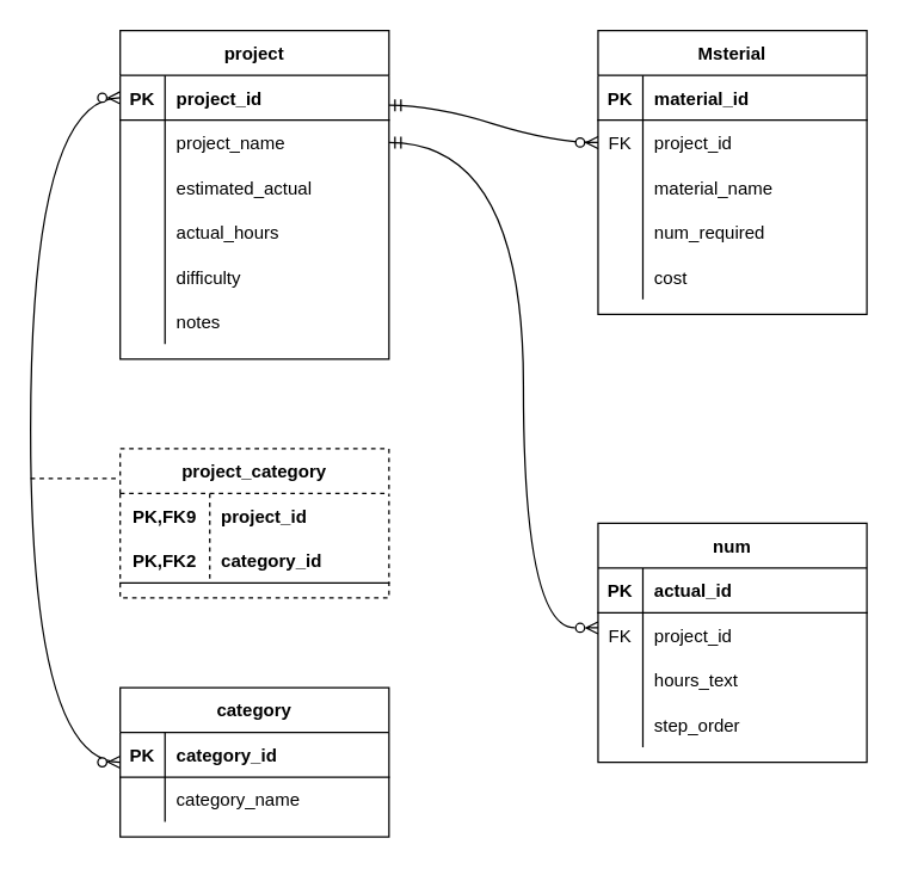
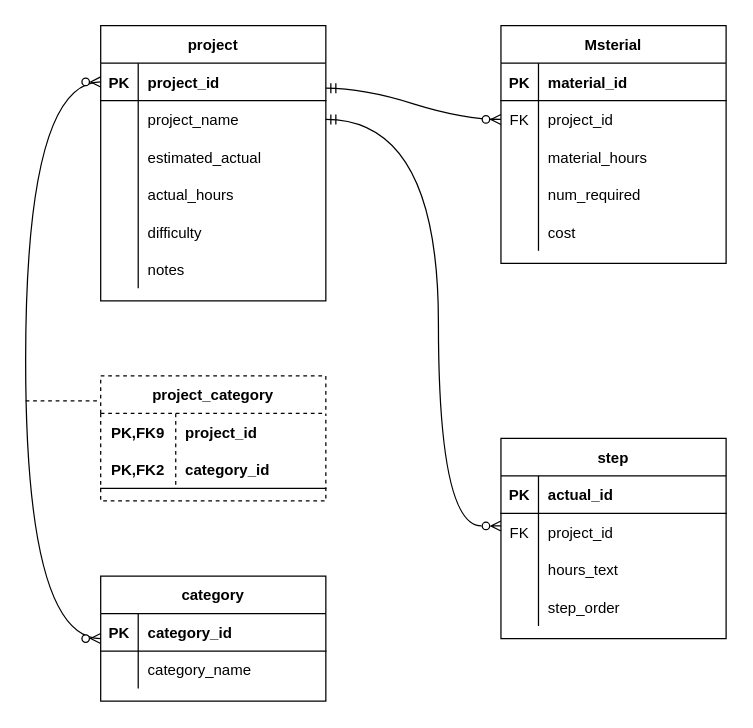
  <mxCell id="0" />
  <mxCell id="1" parent="0" />
  <mxCell id="2" value="" style="edgeStyle=orthogonalEdgeStyle;curved=1;rounded=0;orthogonalLoop=1;jettySize=auto;html=1;exitX=1;exitY=0.5;exitDx=0;exitDy=0;startArrow=ERmandOne;startFill=0;endArrow=ERzeroToMany;endFill=0;" parent="1" source="7" target="38" edge="1"><mxGeometry relative="1" as="geometry"><Array as="points"><mxPoint x="350" y="95" /><mxPoint x="350" y="420" /></Array></mxGeometry></mxCell>
  <mxCell id="3" value="project" style="shape=table;startSize=30;container=1;collapsible=1;childLayout=tableLayout;fixedRows=1;rowLines=0;fontStyle=1;align=center;resizeLast=1;" parent="1" vertex="1"><mxGeometry x="80" y="20" width="180" height="220" as="geometry" /></mxCell>
  <mxCell id="4" value="" style="shape=tableRow;horizontal=0;startSize=0;swimlaneHead=0;swimlaneBody=0;fillColor=none;collapsible=0;dropTarget=0;points=[[0,0.5],[1,0.5]];portConstraint=eastwest;top=0;left=0;right=0;bottom=1;" parent="3" vertex="1"><mxGeometry y="30" width="180" height="30" as="geometry" /></mxCell>
  <mxCell id="5" value="PK" style="shape=partialRectangle;connectable=0;fillColor=none;top=0;left=0;bottom=0;right=0;fontStyle=1;overflow=hidden;" parent="4" vertex="1"><mxGeometry width="30" height="30" as="geometry"><mxRectangle width="30" height="30" as="alternateBounds" /></mxGeometry></mxCell>
  <mxCell id="6" value="project_id" style="shape=partialRectangle;connectable=0;fillColor=none;top=0;left=0;bottom=0;right=0;align=left;spacingLeft=6;fontStyle=1;overflow=hidden;" parent="4" vertex="1"><mxGeometry x="30" width="150" height="30" as="geometry"><mxRectangle width="150" height="30" as="alternateBounds" /></mxGeometry></mxCell>
  <mxCell id="7" value="" style="shape=tableRow;horizontal=0;startSize=0;swimlaneHead=0;swimlaneBody=0;fillColor=none;collapsible=0;dropTarget=0;points=[[0,0.5],[1,0.5]];portConstraint=eastwest;top=0;left=0;right=0;bottom=0;" parent="3" vertex="1"><mxGeometry y="60" width="180" height="30" as="geometry" /></mxCell>
  <mxCell id="8" value="" style="shape=partialRectangle;connectable=0;fillColor=none;top=0;left=0;bottom=0;right=0;editable=1;overflow=hidden;" parent="7" vertex="1"><mxGeometry width="30" height="30" as="geometry"><mxRectangle width="30" height="30" as="alternateBounds" /></mxGeometry></mxCell>
  <mxCell id="9" value="project_name" style="shape=partialRectangle;connectable=0;fillColor=none;top=0;left=0;bottom=0;right=0;align=left;spacingLeft=6;overflow=hidden;" parent="7" vertex="1"><mxGeometry x="30" width="150" height="30" as="geometry"><mxRectangle width="150" height="30" as="alternateBounds" /></mxGeometry></mxCell>
  <mxCell id="10" value="" style="shape=tableRow;horizontal=0;startSize=0;swimlaneHead=0;swimlaneBody=0;fillColor=none;collapsible=0;dropTarget=0;points=[[0,0.5],[1,0.5]];portConstraint=eastwest;top=0;left=0;right=0;bottom=0;" parent="3" vertex="1"><mxGeometry y="90" width="180" height="30" as="geometry" /></mxCell>
  <mxCell id="11" value="" style="shape=partialRectangle;connectable=0;fillColor=none;top=0;left=0;bottom=0;right=0;editable=1;overflow=hidden;" parent="10" vertex="1"><mxGeometry width="30" height="30" as="geometry"><mxRectangle width="30" height="30" as="alternateBounds" /></mxGeometry></mxCell>
  <mxCell id="12" value="estimated_actual" style="shape=partialRectangle;connectable=0;fillColor=none;top=0;left=0;bottom=0;right=0;align=left;spacingLeft=6;overflow=hidden;" parent="10" vertex="1"><mxGeometry x="30" width="150" height="30" as="geometry"><mxRectangle width="150" height="30" as="alternateBounds" /></mxGeometry></mxCell>
  <mxCell id="13" value="" style="shape=tableRow;horizontal=0;startSize=0;swimlaneHead=0;swimlaneBody=0;fillColor=none;collapsible=0;dropTarget=0;points=[[0,0.5],[1,0.5]];portConstraint=eastwest;top=0;left=0;right=0;bottom=0;" parent="3" vertex="1"><mxGeometry y="120" width="180" height="30" as="geometry" /></mxCell>
  <mxCell id="14" value="" style="shape=partialRectangle;connectable=0;fillColor=none;top=0;left=0;bottom=0;right=0;editable=1;overflow=hidden;" parent="13" vertex="1"><mxGeometry width="30" height="30" as="geometry"><mxRectangle width="30" height="30" as="alternateBounds" /></mxGeometry></mxCell>
  <mxCell id="15" value="actual_hours" style="shape=partialRectangle;connectable=0;fillColor=none;top=0;left=0;bottom=0;right=0;align=left;spacingLeft=6;overflow=hidden;" parent="13" vertex="1"><mxGeometry x="30" width="150" height="30" as="geometry"><mxRectangle width="150" height="30" as="alternateBounds" /></mxGeometry></mxCell>
  <mxCell id="16" style="shape=tableRow;horizontal=0;startSize=0;swimlaneHead=0;swimlaneBody=0;fillColor=none;collapsible=0;dropTarget=0;points=[[0,0.5],[1,0.5]];portConstraint=eastwest;top=0;left=0;right=0;bottom=0;" parent="3" vertex="1"><mxGeometry y="150" width="180" height="30" as="geometry" /></mxCell>
  <mxCell id="17" style="shape=partialRectangle;connectable=0;fillColor=none;top=0;left=0;bottom=0;right=0;editable=1;overflow=hidden;" parent="16" vertex="1"><mxGeometry width="30" height="30" as="geometry"><mxRectangle width="30" height="30" as="alternateBounds" /></mxGeometry></mxCell>
  <mxCell id="18" value="difficulty" style="shape=partialRectangle;connectable=0;fillColor=none;top=0;left=0;bottom=0;right=0;align=left;spacingLeft=6;overflow=hidden;" parent="16" vertex="1"><mxGeometry x="30" width="150" height="30" as="geometry"><mxRectangle width="150" height="30" as="alternateBounds" /></mxGeometry></mxCell>
  <mxCell id="19" style="shape=tableRow;horizontal=0;startSize=0;swimlaneHead=0;swimlaneBody=0;fillColor=none;collapsible=0;dropTarget=0;points=[[0,0.5],[1,0.5]];portConstraint=eastwest;top=0;left=0;right=0;bottom=0;" parent="3" vertex="1"><mxGeometry y="180" width="180" height="30" as="geometry" /></mxCell>
  <mxCell id="20" style="shape=partialRectangle;connectable=0;fillColor=none;top=0;left=0;bottom=0;right=0;editable=1;overflow=hidden;" parent="19" vertex="1"><mxGeometry width="30" height="30" as="geometry"><mxRectangle width="30" height="30" as="alternateBounds" /></mxGeometry></mxCell>
  <mxCell id="21" value="notes" style="shape=partialRectangle;connectable=0;fillColor=none;top=0;left=0;bottom=0;right=0;align=left;spacingLeft=6;overflow=hidden;" parent="19" vertex="1"><mxGeometry x="30" width="150" height="30" as="geometry"><mxRectangle width="150" height="30" as="alternateBounds" /></mxGeometry></mxCell>
  <mxCell id="22" value="Msterial" style="shape=table;startSize=30;container=1;collapsible=1;childLayout=tableLayout;fixedRows=1;rowLines=0;fontStyle=1;align=center;resizeLast=1;" parent="1" vertex="1"><mxGeometry x="400" y="20" width="180" height="190" as="geometry" /></mxCell>
  <mxCell id="23" value="" style="shape=tableRow;horizontal=0;startSize=0;swimlaneHead=0;swimlaneBody=0;fillColor=none;collapsible=0;dropTarget=0;points=[[0,0.5],[1,0.5]];portConstraint=eastwest;top=0;left=0;right=0;bottom=1;" parent="22" vertex="1"><mxGeometry y="30" width="180" height="30" as="geometry" /></mxCell>
  <mxCell id="24" value="PK" style="shape=partialRectangle;connectable=0;fillColor=none;top=0;left=0;bottom=0;right=0;fontStyle=1;overflow=hidden;" parent="23" vertex="1"><mxGeometry width="30" height="30" as="geometry"><mxRectangle width="30" height="30" as="alternateBounds" /></mxGeometry></mxCell>
  <mxCell id="25" value="material_id" style="shape=partialRectangle;connectable=0;fillColor=none;top=0;left=0;bottom=0;right=0;align=left;spacingLeft=6;fontStyle=1;overflow=hidden;" parent="23" vertex="1"><mxGeometry x="30" width="150" height="30" as="geometry"><mxRectangle width="150" height="30" as="alternateBounds" /></mxGeometry></mxCell>
  <mxCell id="26" value="" style="shape=tableRow;horizontal=0;startSize=0;swimlaneHead=0;swimlaneBody=0;fillColor=none;collapsible=0;dropTarget=0;points=[[0,0.5],[1,0.5]];portConstraint=eastwest;top=0;left=0;right=0;bottom=0;" parent="22" vertex="1"><mxGeometry y="60" width="180" height="30" as="geometry" /></mxCell>
  <mxCell id="27" value="FK" style="shape=partialRectangle;connectable=0;fillColor=none;top=0;left=0;bottom=0;right=0;editable=1;overflow=hidden;" parent="26" vertex="1"><mxGeometry width="30" height="30" as="geometry"><mxRectangle width="30" height="30" as="alternateBounds" /></mxGeometry></mxCell>
  <mxCell id="28" value="project_id" style="shape=partialRectangle;connectable=0;fillColor=none;top=0;left=0;bottom=0;right=0;align=left;spacingLeft=6;overflow=hidden;" parent="26" vertex="1"><mxGeometry x="30" width="150" height="30" as="geometry"><mxRectangle width="150" height="30" as="alternateBounds" /></mxGeometry></mxCell>
  <mxCell id="29" value="" style="shape=tableRow;horizontal=0;startSize=0;swimlaneHead=0;swimlaneBody=0;fillColor=none;collapsible=0;dropTarget=0;points=[[0,0.5],[1,0.5]];portConstraint=eastwest;top=0;left=0;right=0;bottom=0;" parent="22" vertex="1"><mxGeometry y="90" width="180" height="30" as="geometry" /></mxCell>
  <mxCell id="30" value="" style="shape=partialRectangle;connectable=0;fillColor=none;top=0;left=0;bottom=0;right=0;editable=1;overflow=hidden;" parent="29" vertex="1"><mxGeometry width="30" height="30" as="geometry"><mxRectangle width="30" height="30" as="alternateBounds" /></mxGeometry></mxCell>
- <mxCell id="31" value="material_name" style="shape=partialRectangle;connectable=0;fillColor=none;top=0;left=0;bottom=0;right=0;align=left;spacingLeft=6;overflow=hidden;" parent="29" vertex="1"><mxGeometry x="30" width="150" height="30" as="geometry"><mxRectangle width="150" height="30" as="alternateBounds" /></mxGeometry></mxCell>
+ <mxCell id="31" value="material_hours" style="shape=partialRectangle;connectable=0;fillColor=none;top=0;left=0;bottom=0;right=0;align=left;spacingLeft=6;overflow=hidden;" parent="29" vertex="1"><mxGeometry x="30" width="150" height="30" as="geometry"><mxRectangle width="150" height="30" as="alternateBounds" /></mxGeometry></mxCell>
  <mxCell id="32" value="" style="shape=tableRow;horizontal=0;startSize=0;swimlaneHead=0;swimlaneBody=0;fillColor=none;collapsible=0;dropTarget=0;points=[[0,0.5],[1,0.5]];portConstraint=eastwest;top=0;left=0;right=0;bottom=0;" parent="22" vertex="1"><mxGeometry y="120" width="180" height="30" as="geometry" /></mxCell>
  <mxCell id="33" value="" style="shape=partialRectangle;connectable=0;fillColor=none;top=0;left=0;bottom=0;right=0;editable=1;overflow=hidden;" parent="32" vertex="1"><mxGeometry width="30" height="30" as="geometry"><mxRectangle width="30" height="30" as="alternateBounds" /></mxGeometry></mxCell>
  <mxCell id="34" value="num_required" style="shape=partialRectangle;connectable=0;fillColor=none;top=0;left=0;bottom=0;right=0;align=left;spacingLeft=6;overflow=hidden;" parent="32" vertex="1"><mxGeometry x="30" width="150" height="30" as="geometry"><mxRectangle width="150" height="30" as="alternateBounds" /></mxGeometry></mxCell>
  <mxCell id="35" style="shape=tableRow;horizontal=0;startSize=0;swimlaneHead=0;swimlaneBody=0;fillColor=none;collapsible=0;dropTarget=0;points=[[0,0.5],[1,0.5]];portConstraint=eastwest;top=0;left=0;right=0;bottom=0;" parent="22" vertex="1"><mxGeometry y="150" width="180" height="30" as="geometry" /></mxCell>
  <mxCell id="36" style="shape=partialRectangle;connectable=0;fillColor=none;top=0;left=0;bottom=0;right=0;editable=1;overflow=hidden;" parent="35" vertex="1"><mxGeometry width="30" height="30" as="geometry"><mxRectangle width="30" height="30" as="alternateBounds" /></mxGeometry></mxCell>
  <mxCell id="37" value="cost" style="shape=partialRectangle;connectable=0;fillColor=none;top=0;left=0;bottom=0;right=0;align=left;spacingLeft=6;overflow=hidden;" parent="35" vertex="1"><mxGeometry x="30" width="150" height="30" as="geometry"><mxRectangle width="150" height="30" as="alternateBounds" /></mxGeometry></mxCell>
- <mxCell id="38" value="num" style="shape=table;startSize=30;container=1;collapsible=1;childLayout=tableLayout;fixedRows=1;rowLines=0;fontStyle=1;align=center;resizeLast=1;" parent="1" vertex="1"><mxGeometry x="400" y="350" width="180" height="160" as="geometry" /></mxCell>
+ <mxCell id="38" value="step" style="shape=table;startSize=30;container=1;collapsible=1;childLayout=tableLayout;fixedRows=1;rowLines=0;fontStyle=1;align=center;resizeLast=1;" parent="1" vertex="1"><mxGeometry x="400" y="350" width="180" height="160" as="geometry" /></mxCell>
  <mxCell id="39" value="" style="shape=tableRow;horizontal=0;startSize=0;swimlaneHead=0;swimlaneBody=0;fillColor=none;collapsible=0;dropTarget=0;points=[[0,0.5],[1,0.5]];portConstraint=eastwest;top=0;left=0;right=0;bottom=1;" parent="38" vertex="1"><mxGeometry y="30" width="180" height="30" as="geometry" /></mxCell>
  <mxCell id="40" value="PK" style="shape=partialRectangle;connectable=0;fillColor=none;top=0;left=0;bottom=0;right=0;fontStyle=1;overflow=hidden;" parent="39" vertex="1"><mxGeometry width="30" height="30" as="geometry"><mxRectangle width="30" height="30" as="alternateBounds" /></mxGeometry></mxCell>
  <mxCell id="41" value="actual_id" style="shape=partialRectangle;connectable=0;fillColor=none;top=0;left=0;bottom=0;right=0;align=left;spacingLeft=6;fontStyle=1;overflow=hidden;" parent="39" vertex="1"><mxGeometry x="30" width="150" height="30" as="geometry"><mxRectangle width="150" height="30" as="alternateBounds" /></mxGeometry></mxCell>
  <mxCell id="42" value="" style="shape=tableRow;horizontal=0;startSize=0;swimlaneHead=0;swimlaneBody=0;fillColor=none;collapsible=0;dropTarget=0;points=[[0,0.5],[1,0.5]];portConstraint=eastwest;top=0;left=0;right=0;bottom=0;" parent="38" vertex="1"><mxGeometry y="60" width="180" height="30" as="geometry" /></mxCell>
  <mxCell id="43" value="FK" style="shape=partialRectangle;connectable=0;fillColor=none;top=0;left=0;bottom=0;right=0;editable=1;overflow=hidden;" parent="42" vertex="1"><mxGeometry width="30" height="30" as="geometry"><mxRectangle width="30" height="30" as="alternateBounds" /></mxGeometry></mxCell>
  <mxCell id="44" value="project_id" style="shape=partialRectangle;connectable=0;fillColor=none;top=0;left=0;bottom=0;right=0;align=left;spacingLeft=6;overflow=hidden;" parent="42" vertex="1"><mxGeometry x="30" width="150" height="30" as="geometry"><mxRectangle width="150" height="30" as="alternateBounds" /></mxGeometry></mxCell>
  <mxCell id="45" value="" style="shape=tableRow;horizontal=0;startSize=0;swimlaneHead=0;swimlaneBody=0;fillColor=none;collapsible=0;dropTarget=0;points=[[0,0.5],[1,0.5]];portConstraint=eastwest;top=0;left=0;right=0;bottom=0;" parent="38" vertex="1"><mxGeometry y="90" width="180" height="30" as="geometry" /></mxCell>
  <mxCell id="46" value="" style="shape=partialRectangle;connectable=0;fillColor=none;top=0;left=0;bottom=0;right=0;editable=1;overflow=hidden;" parent="45" vertex="1"><mxGeometry width="30" height="30" as="geometry"><mxRectangle width="30" height="30" as="alternateBounds" /></mxGeometry></mxCell>
  <mxCell id="47" value="hours_text" style="shape=partialRectangle;connectable=0;fillColor=none;top=0;left=0;bottom=0;right=0;align=left;spacingLeft=6;overflow=hidden;" parent="45" vertex="1"><mxGeometry x="30" width="150" height="30" as="geometry"><mxRectangle width="150" height="30" as="alternateBounds" /></mxGeometry></mxCell>
  <mxCell id="48" value="" style="shape=tableRow;horizontal=0;startSize=0;swimlaneHead=0;swimlaneBody=0;fillColor=none;collapsible=0;dropTarget=0;points=[[0,0.5],[1,0.5]];portConstraint=eastwest;top=0;left=0;right=0;bottom=0;" parent="38" vertex="1"><mxGeometry y="120" width="180" height="30" as="geometry" /></mxCell>
  <mxCell id="49" value="" style="shape=partialRectangle;connectable=0;fillColor=none;top=0;left=0;bottom=0;right=0;editable=1;overflow=hidden;" parent="48" vertex="1"><mxGeometry width="30" height="30" as="geometry"><mxRectangle width="30" height="30" as="alternateBounds" /></mxGeometry></mxCell>
  <mxCell id="50" value="step_order" style="shape=partialRectangle;connectable=0;fillColor=none;top=0;left=0;bottom=0;right=0;align=left;spacingLeft=6;overflow=hidden;" parent="48" vertex="1"><mxGeometry x="30" width="150" height="30" as="geometry"><mxRectangle width="150" height="30" as="alternateBounds" /></mxGeometry></mxCell>
  <mxCell id="51" value="category" style="shape=table;startSize=30;container=1;collapsible=1;childLayout=tableLayout;fixedRows=1;rowLines=0;fontStyle=1;align=center;resizeLast=1;" parent="1" vertex="1"><mxGeometry x="80" y="460" width="180" height="100" as="geometry" /></mxCell>
  <mxCell id="52" value="" style="shape=tableRow;horizontal=0;startSize=0;swimlaneHead=0;swimlaneBody=0;fillColor=none;collapsible=0;dropTarget=0;points=[[0,0.5],[1,0.5]];portConstraint=eastwest;top=0;left=0;right=0;bottom=1;" parent="51" vertex="1"><mxGeometry y="30" width="180" height="30" as="geometry" /></mxCell>
  <mxCell id="53" value="PK" style="shape=partialRectangle;connectable=0;fillColor=none;top=0;left=0;bottom=0;right=0;fontStyle=1;overflow=hidden;" parent="52" vertex="1"><mxGeometry width="30" height="30" as="geometry"><mxRectangle width="30" height="30" as="alternateBounds" /></mxGeometry></mxCell>
  <mxCell id="54" value="category_id" style="shape=partialRectangle;connectable=0;fillColor=none;top=0;left=0;bottom=0;right=0;align=left;spacingLeft=6;fontStyle=1;overflow=hidden;" parent="52" vertex="1"><mxGeometry x="30" width="150" height="30" as="geometry"><mxRectangle width="150" height="30" as="alternateBounds" /></mxGeometry></mxCell>
  <mxCell id="55" value="" style="shape=tableRow;horizontal=0;startSize=0;swimlaneHead=0;swimlaneBody=0;fillColor=none;collapsible=0;dropTarget=0;points=[[0,0.5],[1,0.5]];portConstraint=eastwest;top=0;left=0;right=0;bottom=0;" parent="51" vertex="1"><mxGeometry y="60" width="180" height="30" as="geometry" /></mxCell>
  <mxCell id="56" value="" style="shape=partialRectangle;connectable=0;fillColor=none;top=0;left=0;bottom=0;right=0;editable=1;overflow=hidden;" parent="55" vertex="1"><mxGeometry width="30" height="30" as="geometry"><mxRectangle width="30" height="30" as="alternateBounds" /></mxGeometry></mxCell>
  <mxCell id="57" value="category_name" style="shape=partialRectangle;connectable=0;fillColor=none;top=0;left=0;bottom=0;right=0;align=left;spacingLeft=6;overflow=hidden;" parent="55" vertex="1"><mxGeometry x="30" width="150" height="30" as="geometry"><mxRectangle width="150" height="30" as="alternateBounds" /></mxGeometry></mxCell>
  <mxCell id="58" value="project_category" style="shape=table;startSize=30;container=1;collapsible=1;childLayout=tableLayout;fixedRows=1;rowLines=0;fontStyle=1;align=center;resizeLast=1;dashed=1;" parent="1" vertex="1"><mxGeometry x="80" y="300" width="180" height="100" as="geometry" /></mxCell>
  <mxCell id="59" value="" style="shape=tableRow;horizontal=0;startSize=0;swimlaneHead=0;swimlaneBody=0;fillColor=none;collapsible=0;dropTarget=0;points=[[0,0.5],[1,0.5]];portConstraint=eastwest;top=0;left=0;right=0;bottom=0;" parent="58" vertex="1"><mxGeometry y="30" width="180" height="30" as="geometry" /></mxCell>
  <mxCell id="60" value="PK,FK9" style="shape=partialRectangle;connectable=0;fillColor=none;top=0;left=0;bottom=0;right=0;fontStyle=1;overflow=hidden;" parent="59" vertex="1"><mxGeometry width="60" height="30" as="geometry"><mxRectangle width="60" height="30" as="alternateBounds" /></mxGeometry></mxCell>
  <mxCell id="61" value="project_id" style="shape=partialRectangle;connectable=0;fillColor=none;top=0;left=0;bottom=0;right=0;align=left;spacingLeft=6;fontStyle=1;overflow=hidden;" parent="59" vertex="1"><mxGeometry x="60" width="120" height="30" as="geometry"><mxRectangle width="120" height="30" as="alternateBounds" /></mxGeometry></mxCell>
  <mxCell id="62" value="" style="shape=tableRow;horizontal=0;startSize=0;swimlaneHead=0;swimlaneBody=0;fillColor=none;collapsible=0;dropTarget=0;points=[[0,0.5],[1,0.5]];portConstraint=eastwest;top=0;left=0;right=0;bottom=1;" parent="58" vertex="1"><mxGeometry y="60" width="180" height="30" as="geometry" /></mxCell>
  <mxCell id="63" value="PK,FK2" style="shape=partialRectangle;connectable=0;fillColor=none;top=0;left=0;bottom=0;right=0;fontStyle=1;overflow=hidden;" parent="62" vertex="1"><mxGeometry width="60" height="30" as="geometry"><mxRectangle width="60" height="30" as="alternateBounds" /></mxGeometry></mxCell>
  <mxCell id="64" value="category_id" style="shape=partialRectangle;connectable=0;fillColor=none;top=0;left=0;bottom=0;right=0;align=left;spacingLeft=6;fontStyle=1;overflow=hidden;" parent="62" vertex="1"><mxGeometry x="60" width="120" height="30" as="geometry"><mxRectangle width="120" height="30" as="alternateBounds" /></mxGeometry></mxCell>
  <mxCell id="65" value="" style="edgeStyle=orthogonalEdgeStyle;fontSize=12;html=1;endArrow=ERzeroToMany;endFill=1;startArrow=ERzeroToMany;rounded=0;curved=1;" parent="1" edge="1"><mxGeometry width="100" height="100" relative="1" as="geometry"><mxPoint x="80" y="510" as="sourcePoint" /><mxPoint x="80" y="65" as="targetPoint" /><Array as="points"><mxPoint x="20" y="510" /><mxPoint x="20" y="65" /></Array></mxGeometry></mxCell>
  <mxCell id="66" value="" style="endArrow=none;html=1;rounded=0;dashed=1;" parent="1" edge="1"><mxGeometry relative="1" as="geometry"><mxPoint x="20" y="320" as="sourcePoint" /><mxPoint x="80" y="320" as="targetPoint" /><Array as="points" /></mxGeometry></mxCell>
  <mxCell id="67" value="" style="edgeStyle=entityRelationEdgeStyle;fontSize=12;html=1;endArrow=ERzeroToMany;startArrow=ERmandOne;rounded=0;curved=1;entryX=0;entryY=0.5;entryDx=0;entryDy=0;" parent="1" target="26" edge="1"><mxGeometry width="100" height="100" relative="1" as="geometry"><mxPoint x="260" y="70" as="sourcePoint" /><mxPoint x="360" y="-30" as="targetPoint" /></mxGeometry></mxCell>
